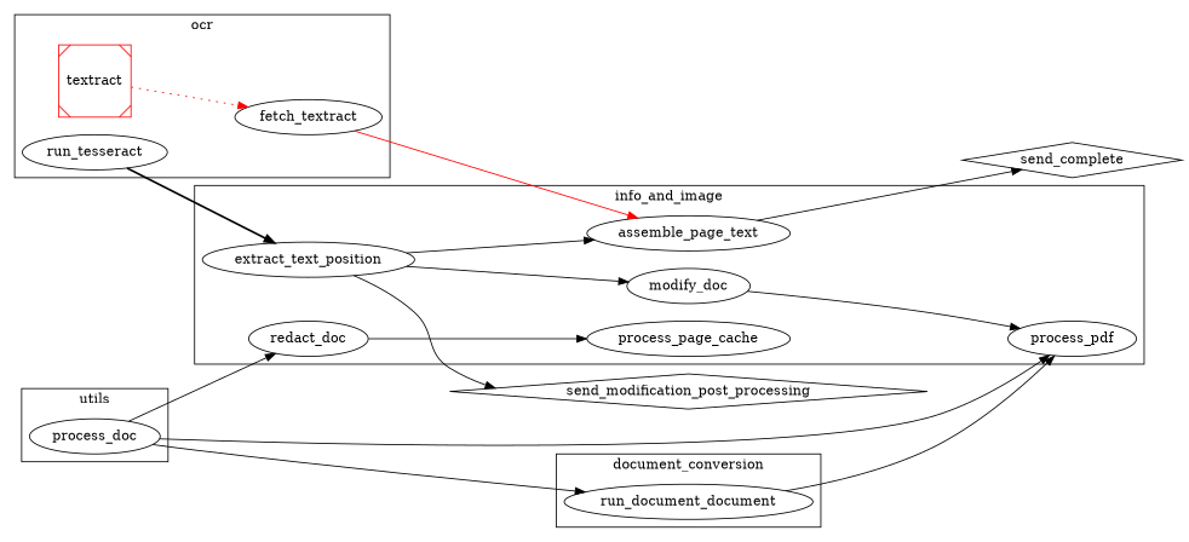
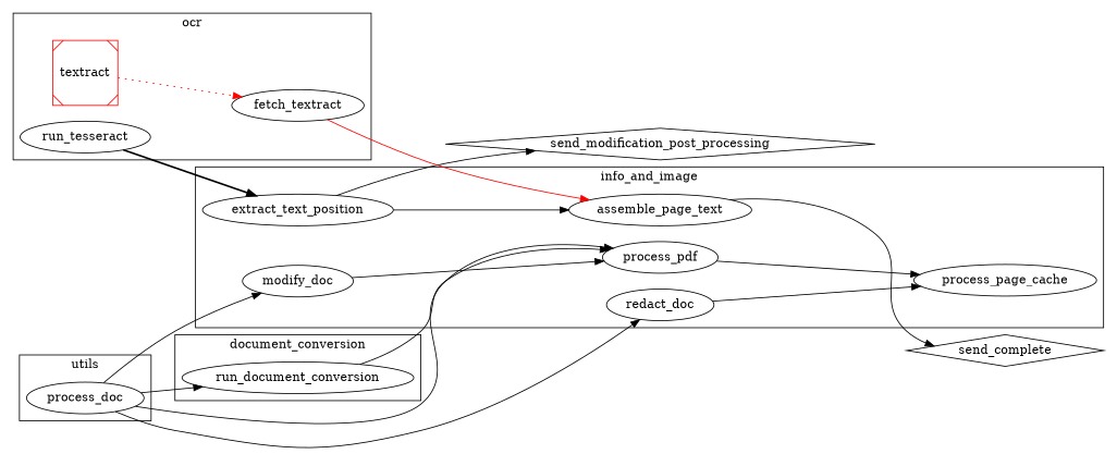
  digraph {
    rankdir=LR
    process_pdf
    process_page_cache
    extract_text_position
    assemble_page_text
    redact_doc
    modify_doc
    run_tesseract
    textract [color=red shape=Msquare]
    fetch_textract [color=black]
-   run_document_conversion [label=run_document_document]
+   run_document_conversion
    process_doc
    send_modification_post_processing [shape=diamond]
    send_complete [shape=diamond]
    subgraph cluster_1 {
      label=info_and_image
      process_pdf
      process_page_cache
      extract_text_position
      assemble_page_text
      redact_doc
      modify_doc
    }
    subgraph cluster_2 {
      label=ocr
      run_tesseract
      textract
      fetch_textract
    }
    subgraph cluster_3 {
      label=document_conversion
      run_document_conversion
    }
    subgraph cluster_4 {
      label=utils
      process_doc
      subgraph sub_5 {
        label=utils
      }
    }
+   process_pdf -> process_page_cache
    extract_text_position -> assemble_page_text
    extract_text_position -> send_modification_post_processing
    assemble_page_text -> send_complete
    redact_doc -> process_page_cache
    modify_doc -> process_pdf
    run_tesseract -> extract_text_position [style=bold]
    textract -> fetch_textract [color=red style=dotted]
    fetch_textract -> assemble_page_text [color=red]
    run_document_conversion -> process_pdf
    process_doc -> process_pdf
    process_doc -> redact_doc
-   extract_text_position -> modify_doc
+   process_doc -> modify_doc
    process_doc -> run_document_conversion
  }
